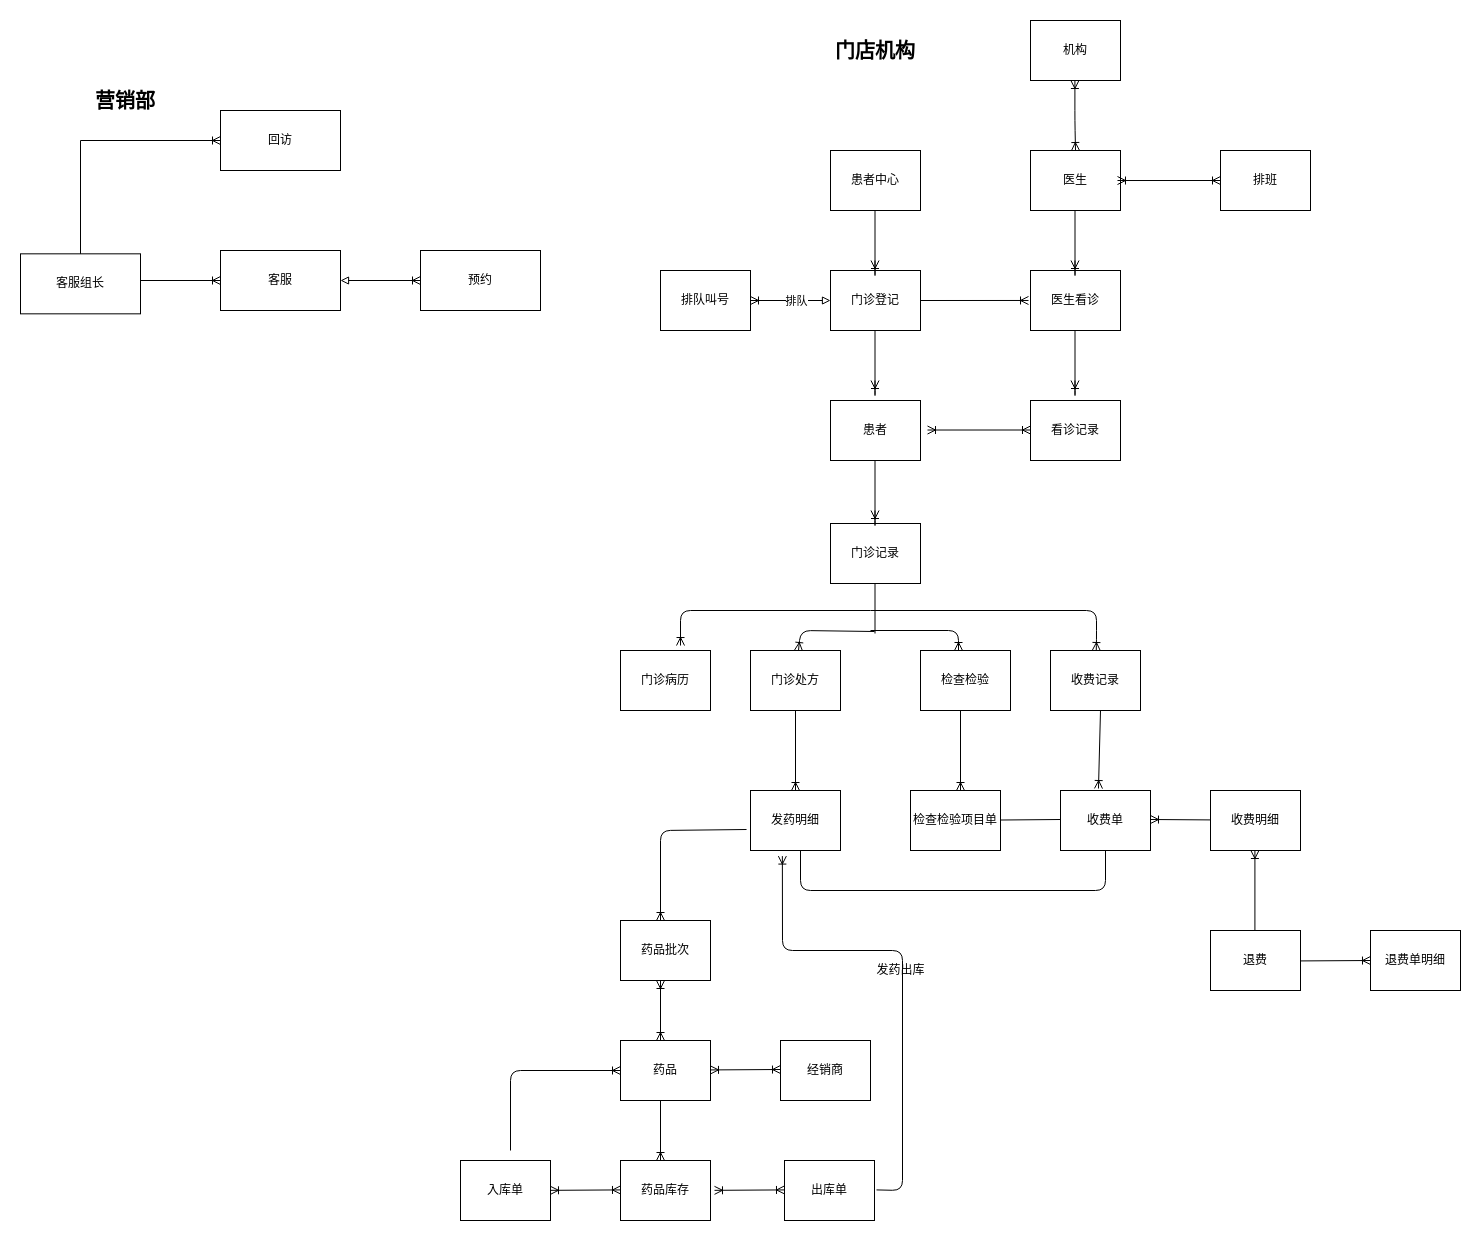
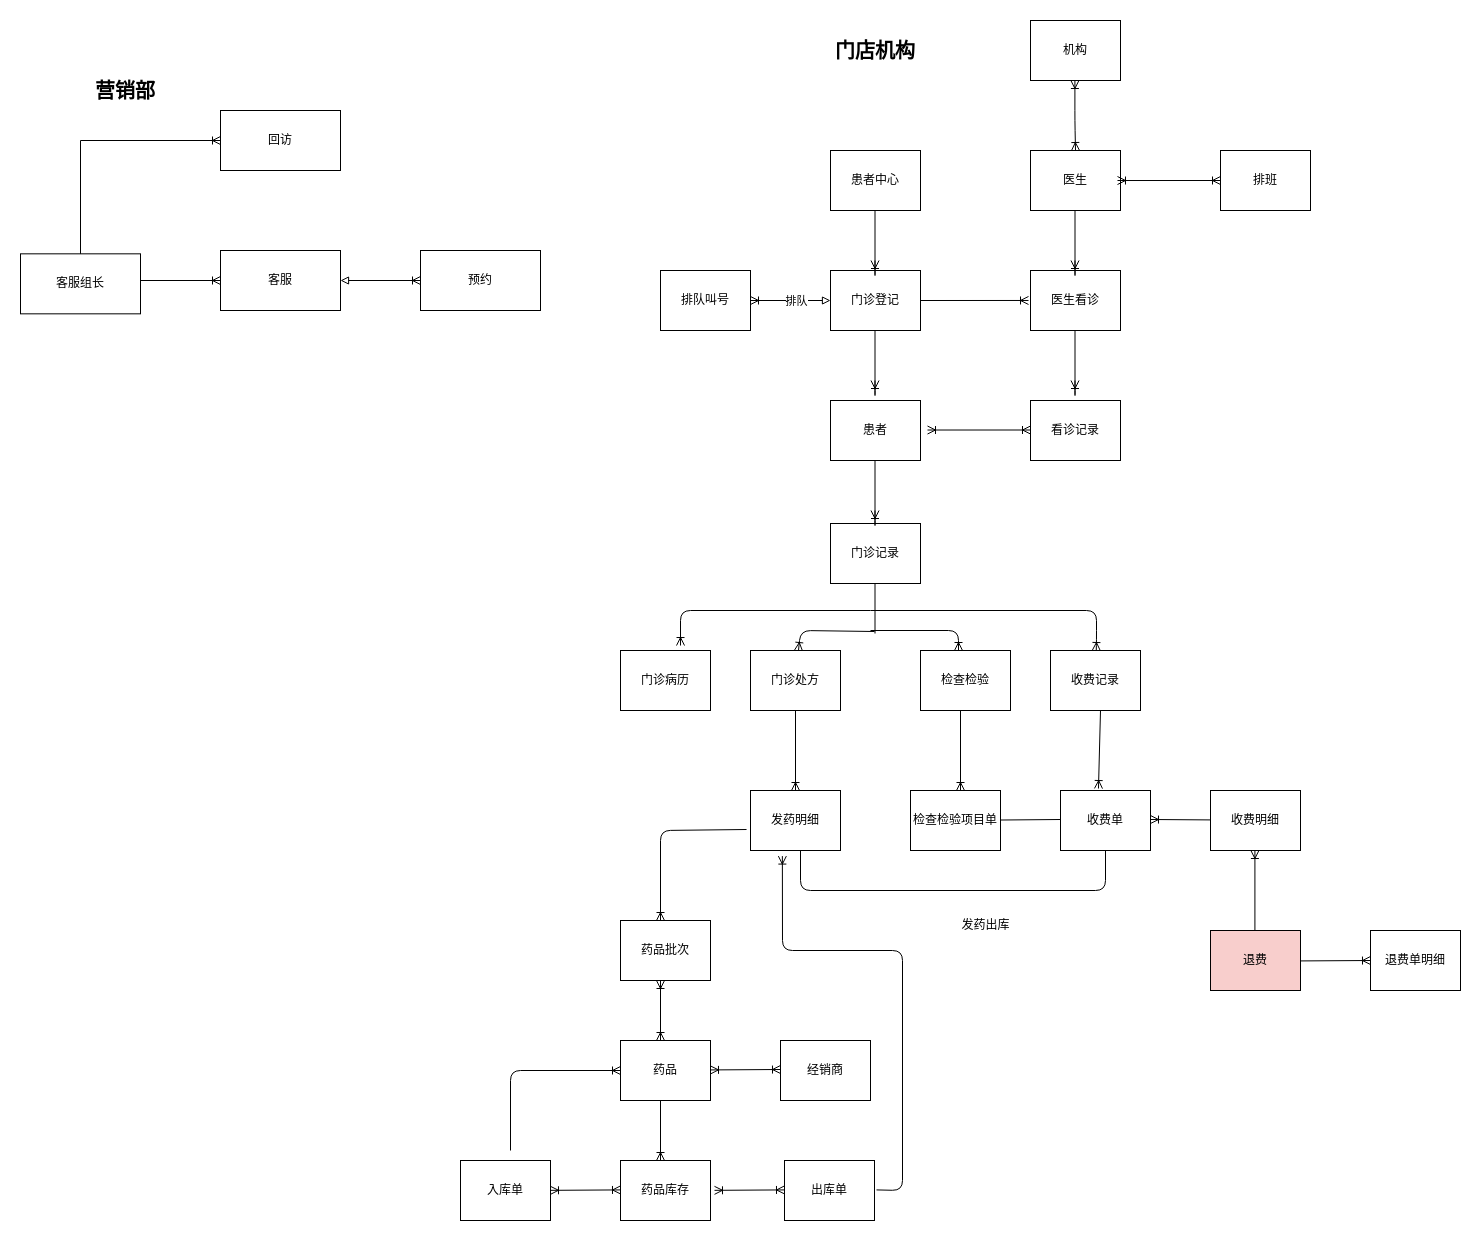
  <mxCell id="0" />
  <mxCell id="1" parent="0" />
  <mxCell id="2" value="机构" style="rounded=0;whiteSpace=wrap;html=1;" vertex="1" parent="1"><mxGeometry x="1030" y="20" width="90" height="60" as="geometry" /></mxCell>
  <mxCell id="3" value="患者" style="rounded=0;whiteSpace=wrap;html=1;" vertex="1" parent="1"><mxGeometry x="830" y="400" width="90" height="60" as="geometry" /></mxCell>
  <mxCell id="4" value="门诊记录" style="rounded=0;whiteSpace=wrap;html=1;" vertex="1" parent="1"><mxGeometry x="830" y="523" width="90" height="60" as="geometry" /></mxCell>
  <mxCell id="5" value="" style="endArrow=ERoneToMany;html=1;edgeStyle=orthogonalEdgeStyle;startArrow=none;startFill=0;endFill=0;" edge="1" parent="1"><mxGeometry width="50" height="50" relative="1" as="geometry"><mxPoint x="874.5" y="460" as="sourcePoint" /><mxPoint x="874.5" y="510" as="targetPoint" /><Array as="points"><mxPoint x="874" y="530" /><mxPoint x="874" y="530" /></Array></mxGeometry></mxCell>
  <mxCell id="6" value="门诊病历" style="rounded=0;whiteSpace=wrap;html=1;" vertex="1" parent="1"><mxGeometry x="620" y="650" width="90" height="60" as="geometry" /></mxCell>
  <mxCell id="7" value="门诊处方" style="rounded=0;whiteSpace=wrap;html=1;" vertex="1" parent="1"><mxGeometry x="750" y="650" width="90" height="60" as="geometry" /></mxCell>
  <mxCell id="8" value="收费记录" style="rounded=0;whiteSpace=wrap;html=1;" vertex="1" parent="1"><mxGeometry x="1050" y="650" width="90" height="60" as="geometry" /></mxCell>
  <mxCell id="9" value="" style="endArrow=none;html=1;exitX=0.667;exitY=-0.083;exitDx=0;exitDy=0;exitPerimeter=0;startArrow=ERoneToMany;startFill=0;" edge="1" parent="1" source="6"><mxGeometry width="50" height="50" relative="1" as="geometry"><mxPoint x="750" y="610" as="sourcePoint" /><mxPoint x="870" y="610" as="targetPoint" /><Array as="points"><mxPoint x="680" y="610" /></Array></mxGeometry></mxCell>
  <mxCell id="10" value="" style="endArrow=none;html=1;startArrow=ERoneToMany;startFill=0;" edge="1" parent="1" source="8"><mxGeometry width="50" height="50" relative="1" as="geometry"><mxPoint x="1110" y="635" as="sourcePoint" /><mxPoint x="870" y="610" as="targetPoint" /><Array as="points"><mxPoint x="1096" y="640" /><mxPoint x="1096" y="610" /></Array></mxGeometry></mxCell>
  <mxCell id="11" value="" style="endArrow=none;html=1;" edge="1" parent="1"><mxGeometry width="50" height="50" relative="1" as="geometry"><mxPoint x="874.5" y="633" as="sourcePoint" /><mxPoint x="874.5" y="583" as="targetPoint" /></mxGeometry></mxCell>
  <mxCell id="12" style="edgeStyle=orthogonalEdgeStyle;rounded=0;orthogonalLoop=1;jettySize=auto;html=1;exitX=0.5;exitY=0;exitDx=0;exitDy=0;startArrow=ERoneToMany;startFill=0;endArrow=ERoneToMany;endFill=0;" edge="1" parent="1"><mxGeometry relative="1" as="geometry"><mxPoint x="940" y="830" as="sourcePoint" /><mxPoint x="940" y="830" as="targetPoint" /></mxGeometry></mxCell>
  <mxCell id="13" value="" style="endArrow=none;html=1;startArrow=ERoneToMany;startFill=0;" edge="1" parent="1" source="7"><mxGeometry width="50" height="50" relative="1" as="geometry"><mxPoint x="830" y="650" as="sourcePoint" /><mxPoint x="874" y="631" as="targetPoint" /><Array as="points"><mxPoint x="800" y="630" /></Array></mxGeometry></mxCell>
  <mxCell id="14" value="" style="endArrow=ERoneToMany;html=1;endFill=0;" edge="1" parent="1"><mxGeometry width="50" height="50" relative="1" as="geometry"><mxPoint x="870" y="630" as="sourcePoint" /><mxPoint x="958" y="650" as="targetPoint" /><Array as="points"><mxPoint x="958" y="630" /></Array></mxGeometry></mxCell>
  <mxCell id="15" value="检查检验" style="rounded=0;whiteSpace=wrap;html=1;" vertex="1" parent="1"><mxGeometry x="920" y="650" width="90" height="60" as="geometry" /></mxCell>
  <mxCell id="16" value="门诊登记" style="rounded=0;whiteSpace=wrap;html=1;" vertex="1" parent="1"><mxGeometry x="830" y="270" width="90" height="60" as="geometry" /></mxCell>
  <mxCell id="17" value="" style="endArrow=ERoneToMany;html=1;edgeStyle=orthogonalEdgeStyle;startArrow=none;startFill=0;endFill=0;" edge="1" parent="1"><mxGeometry width="50" height="50" relative="1" as="geometry"><mxPoint x="874.5" y="330" as="sourcePoint" /><mxPoint x="874.5" y="380" as="targetPoint" /><Array as="points"><mxPoint x="874" y="400" /><mxPoint x="874" y="400" /></Array></mxGeometry></mxCell>
  <mxCell id="18" value="" style="endArrow=none;html=1;startArrow=ERoneToMany;startFill=0;exitX=0.422;exitY=-0.033;exitDx=0;exitDy=0;exitPerimeter=0;" edge="1" parent="1" source="19"><mxGeometry width="50" height="50" relative="1" as="geometry"><mxPoint x="1100" y="780" as="sourcePoint" /><mxPoint x="1100" y="710" as="targetPoint" /></mxGeometry></mxCell>
  <mxCell id="19" value="收费单" style="rounded=0;whiteSpace=wrap;html=1;" vertex="1" parent="1"><mxGeometry x="1060" y="790" width="90" height="60" as="geometry" /></mxCell>
  <mxCell id="20" value="医生看诊" style="rounded=0;whiteSpace=wrap;html=1;" vertex="1" parent="1"><mxGeometry x="1030" y="270" width="90" height="60" as="geometry" /></mxCell>
  <mxCell id="21" value="" style="endArrow=ERoneToMany;html=1;entryX=-0.011;entryY=0.383;entryDx=0;entryDy=0;entryPerimeter=0;startArrow=none;startFill=0;endFill=0;" edge="1" parent="1"><mxGeometry width="50" height="50" relative="1" as="geometry"><mxPoint x="920" y="300" as="sourcePoint" /><mxPoint x="1028.01" y="299.98" as="targetPoint" /></mxGeometry></mxCell>
  <mxCell id="22" value="患者中心" style="rounded=0;whiteSpace=wrap;html=1;" vertex="1" parent="1"><mxGeometry x="830" y="150" width="90" height="60" as="geometry" /></mxCell>
  <mxCell id="23" value="" style="endArrow=ERoneToMany;html=1;edgeStyle=orthogonalEdgeStyle;startArrow=none;startFill=0;endFill=0;" edge="1" parent="1"><mxGeometry width="50" height="50" relative="1" as="geometry"><mxPoint x="874.5" y="210" as="sourcePoint" /><mxPoint x="874.5" y="260" as="targetPoint" /><Array as="points"><mxPoint x="874" y="280" /><mxPoint x="874" y="280" /></Array></mxGeometry></mxCell>
  <mxCell id="24" value="医生" style="rounded=0;whiteSpace=wrap;html=1;" vertex="1" parent="1"><mxGeometry x="1030" y="150" width="90" height="60" as="geometry" /></mxCell>
  <mxCell id="25" value="" style="endArrow=ERoneToMany;html=1;edgeStyle=orthogonalEdgeStyle;startArrow=none;startFill=0;endFill=0;" edge="1" parent="1"><mxGeometry width="50" height="50" relative="1" as="geometry"><mxPoint x="1074.5" y="210" as="sourcePoint" /><mxPoint x="1074.5" y="260" as="targetPoint" /><Array as="points"><mxPoint x="1074" y="280" /><mxPoint x="1074" y="280" /></Array></mxGeometry></mxCell>
  <mxCell id="26" value="排班" style="rounded=0;whiteSpace=wrap;html=1;" vertex="1" parent="1"><mxGeometry x="1220" y="150" width="90" height="60" as="geometry" /></mxCell>
  <mxCell id="27" value="" style="endArrow=ERoneToMany;html=1;entryX=-0.011;entryY=0.383;entryDx=0;entryDy=0;entryPerimeter=0;startArrow=ERoneToMany;startFill=0;endFill=0;" edge="1" parent="1"><mxGeometry width="50" height="50" relative="1" as="geometry"><mxPoint x="1116.99" y="180.02" as="sourcePoint" /><mxPoint x="1220" y="180" as="targetPoint" /></mxGeometry></mxCell>
  <mxCell id="28" value="看诊记录" style="rounded=0;whiteSpace=wrap;html=1;" vertex="1" parent="1"><mxGeometry x="1030" y="400" width="90" height="60" as="geometry" /></mxCell>
  <mxCell id="29" value="" style="endArrow=ERoneToMany;html=1;edgeStyle=orthogonalEdgeStyle;startArrow=none;startFill=0;endFill=0;" edge="1" parent="1"><mxGeometry width="50" height="50" relative="1" as="geometry"><mxPoint x="1074.5" y="330" as="sourcePoint" /><mxPoint x="1074.5" y="380" as="targetPoint" /><Array as="points"><mxPoint x="1074" y="400" /><mxPoint x="1074" y="400" /></Array></mxGeometry></mxCell>
  <mxCell id="30" value="" style="endArrow=ERoneToMany;html=1;entryX=-0.011;entryY=0.383;entryDx=0;entryDy=0;entryPerimeter=0;startArrow=ERoneToMany;startFill=0;endFill=0;" edge="1" parent="1"><mxGeometry width="50" height="50" relative="1" as="geometry"><mxPoint x="926.99" y="429.52" as="sourcePoint" /><mxPoint x="1030" y="429.5" as="targetPoint" /></mxGeometry></mxCell>
  <mxCell id="31" value="发药明细" style="rounded=0;whiteSpace=wrap;html=1;" vertex="1" parent="1"><mxGeometry x="750" y="790" width="90" height="60" as="geometry" /></mxCell>
  <mxCell id="32" value="" style="endArrow=ERoneToMany;html=1;edgeStyle=orthogonalEdgeStyle;startArrow=none;startFill=0;endFill=0;" edge="1" parent="1" source="7" target="31"><mxGeometry width="50" height="50" relative="1" as="geometry"><mxPoint x="824.5" y="720" as="sourcePoint" /><mxPoint x="824.5" y="770" as="targetPoint" /><Array as="points" /></mxGeometry></mxCell>
  <mxCell id="33" value="检查检验项目单" style="rounded=0;whiteSpace=wrap;html=1;" vertex="1" parent="1"><mxGeometry x="910" y="790" width="90" height="60" as="geometry" /></mxCell>
  <mxCell id="34" value="" style="endArrow=ERoneToMany;html=1;edgeStyle=orthogonalEdgeStyle;startArrow=none;startFill=0;endFill=0;" edge="1" parent="1"><mxGeometry width="50" height="50" relative="1" as="geometry"><mxPoint x="960" y="710" as="sourcePoint" /><mxPoint x="960" y="790" as="targetPoint" /><Array as="points" /></mxGeometry></mxCell>
  <mxCell id="35" value="" style="endArrow=none;html=1;exitX=0.5;exitY=1;exitDx=0;exitDy=0;startArrow=none;startFill=0;endFill=0;" edge="1" parent="1" source="19"><mxGeometry width="50" height="50" relative="1" as="geometry"><mxPoint x="1120" y="890" as="sourcePoint" /><mxPoint x="800" y="850" as="targetPoint" /><Array as="points"><mxPoint x="1105" y="890" /><mxPoint x="800" y="890" /></Array></mxGeometry></mxCell>
  <mxCell id="36" value="" style="endArrow=none;html=1;startArrow=none;startFill=0;endFill=0;" edge="1" parent="1"><mxGeometry width="50" height="50" relative="1" as="geometry"><mxPoint x="1000" y="819.52" as="sourcePoint" /><mxPoint x="1060" y="819" as="targetPoint" /></mxGeometry></mxCell>
  <mxCell id="37" value="药品批次" style="rounded=0;whiteSpace=wrap;html=1;" vertex="1" parent="1"><mxGeometry x="620" y="920" width="90" height="60" as="geometry" /></mxCell>
  <mxCell id="38" value="" style="endArrow=none;html=1;entryX=-0.044;entryY=0.65;entryDx=0;entryDy=0;entryPerimeter=0;endFill=0;startArrow=ERoneToMany;startFill=0;" edge="1" parent="1" target="31"><mxGeometry width="50" height="50" relative="1" as="geometry"><mxPoint x="660" y="920" as="sourcePoint" /><mxPoint x="660" y="810" as="targetPoint" /><Array as="points"><mxPoint x="660" y="830" /></Array></mxGeometry></mxCell>
  <mxCell id="39" value="药品" style="rounded=0;whiteSpace=wrap;html=1;" vertex="1" parent="1"><mxGeometry x="620" y="1040" width="90" height="60" as="geometry" /></mxCell>
  <mxCell id="40" value="" style="endArrow=ERoneToMany;html=1;edgeStyle=orthogonalEdgeStyle;startArrow=ERoneToMany;startFill=0;endFill=0;" edge="1" parent="1"><mxGeometry width="50" height="50" relative="1" as="geometry"><mxPoint x="660" y="980" as="sourcePoint" /><mxPoint x="660" y="1040" as="targetPoint" /><Array as="points" /></mxGeometry></mxCell>
  <mxCell id="41" value="药品库存" style="rounded=0;whiteSpace=wrap;html=1;" vertex="1" parent="1"><mxGeometry x="620" y="1160" width="90" height="60" as="geometry" /></mxCell>
  <mxCell id="42" value="" style="endArrow=ERoneToMany;html=1;edgeStyle=orthogonalEdgeStyle;startArrow=none;startFill=0;endFill=0;" edge="1" parent="1"><mxGeometry width="50" height="50" relative="1" as="geometry"><mxPoint x="660" y="1100" as="sourcePoint" /><mxPoint x="660" y="1160" as="targetPoint" /><Array as="points" /></mxGeometry></mxCell>
  <mxCell id="43" value="经销商" style="rounded=0;whiteSpace=wrap;html=1;" vertex="1" parent="1"><mxGeometry x="780" y="1040" width="90" height="60" as="geometry" /></mxCell>
  <mxCell id="44" value="" style="endArrow=ERoneToMany;html=1;startArrow=ERoneToMany;startFill=0;endFill=0;" edge="1" parent="1"><mxGeometry width="50" height="50" relative="1" as="geometry"><mxPoint x="710" y="1069.43" as="sourcePoint" /><mxPoint x="780" y="1069" as="targetPoint" /></mxGeometry></mxCell>
  <mxCell id="45" value="入库单" style="rounded=0;whiteSpace=wrap;html=1;" vertex="1" parent="1"><mxGeometry x="460" y="1160" width="90" height="60" as="geometry" /></mxCell>
  <mxCell id="46" value="" style="endArrow=ERoneToMany;html=1;endFill=0;" edge="1" parent="1"><mxGeometry width="50" height="50" relative="1" as="geometry"><mxPoint x="510" y="1150" as="sourcePoint" /><mxPoint x="620" y="1070" as="targetPoint" /><Array as="points"><mxPoint x="510" y="1070" /></Array></mxGeometry></mxCell>
  <mxCell id="47" value="" style="endArrow=ERoneToMany;html=1;startArrow=ERoneToMany;startFill=0;endFill=0;" edge="1" parent="1"><mxGeometry width="50" height="50" relative="1" as="geometry"><mxPoint x="550" y="1189.84" as="sourcePoint" /><mxPoint x="620" y="1189.41" as="targetPoint" /></mxGeometry></mxCell>
  <mxCell id="48" value="出库单" style="rounded=0;whiteSpace=wrap;html=1;" vertex="1" parent="1"><mxGeometry x="784" y="1160" width="90" height="60" as="geometry" /></mxCell>
  <mxCell id="49" value="" style="endArrow=ERoneToMany;html=1;startArrow=ERoneToMany;startFill=0;endFill=0;" edge="1" parent="1"><mxGeometry width="50" height="50" relative="1" as="geometry"><mxPoint x="714" y="1189.84" as="sourcePoint" /><mxPoint x="784" y="1189.41" as="targetPoint" /></mxGeometry></mxCell>
  <mxCell id="50" value="" style="endArrow=ERoneToMany;html=1;entryX=0.354;entryY=1.093;entryDx=0;entryDy=0;entryPerimeter=0;endFill=0;" edge="1" parent="1" target="31"><mxGeometry width="50" height="50" relative="1" as="geometry"><mxPoint x="876" y="1189.41" as="sourcePoint" /><mxPoint x="784" y="860" as="targetPoint" /><Array as="points"><mxPoint x="902" y="1190" /><mxPoint x="902" y="950" /><mxPoint x="782" y="950" /></Array></mxGeometry></mxCell>
- <mxCell id="51" value="发药出库" style="text;html=1;align=center;verticalAlign=middle;resizable=0;points=[];autosize=1;" vertex="1" parent="1"><mxGeometry x="870" y="960" width="60" height="20" as="geometry" /></mxCell>
+ <mxCell id="51" value="发药出库" style="text;html=1;align=center;verticalAlign=middle;resizable=0;points=[];autosize=1;" vertex="1" parent="1"><mxGeometry x="955" y="915" width="60" height="20" as="geometry" /></mxCell>
  <mxCell id="52" value="收费明细" style="rounded=0;whiteSpace=wrap;html=1;" vertex="1" parent="1"><mxGeometry x="1210" y="790" width="90" height="60" as="geometry" /></mxCell>
  <mxCell id="53" value="" style="endArrow=none;html=1;startArrow=ERoneToMany;startFill=0;endFill=0;" edge="1" parent="1"><mxGeometry width="50" height="50" relative="1" as="geometry"><mxPoint x="1150" y="819" as="sourcePoint" /><mxPoint x="1210" y="819.41" as="targetPoint" /></mxGeometry></mxCell>
  <mxCell id="54" value="" style="endArrow=ERoneToMany;html=1;edgeStyle=orthogonalEdgeStyle;startArrow=ERoneToMany;startFill=0;endFill=0;entryX=0.5;entryY=0;entryDx=0;entryDy=0;" edge="1" parent="1" target="24"><mxGeometry width="50" height="50" relative="1" as="geometry"><mxPoint x="1074.41" y="80" as="sourcePoint" /><mxPoint x="1074.41" y="130" as="targetPoint" /><Array as="points"><mxPoint x="1074" y="120" /></Array></mxGeometry></mxCell>
  <mxCell id="55" style="edgeStyle=orthogonalEdgeStyle;rounded=0;orthogonalLoop=1;jettySize=auto;html=1;startArrow=ERoneToMany;startFill=0;endArrow=block;endFill=0;" edge="1" parent="1" source="57" target="16"><mxGeometry relative="1" as="geometry" /></mxCell>
  <mxCell id="56" value="排队" style="edgeLabel;html=1;align=center;verticalAlign=middle;resizable=0;points=[];" vertex="1" connectable="0" parent="55"><mxGeometry x="-0.168" y="-1" relative="1" as="geometry"><mxPoint x="12" y="-1" as="offset" /></mxGeometry></mxCell>
  <mxCell id="57" value="排队叫号" style="rounded=0;whiteSpace=wrap;html=1;" vertex="1" parent="1"><mxGeometry x="660" y="270" width="90" height="60" as="geometry" /></mxCell>
- <mxCell id="58" value="退费" style="rounded=0;whiteSpace=wrap;html=1;" vertex="1" parent="1"><mxGeometry x="1210" y="930" width="90" height="60" as="geometry" /></mxCell>
+ <mxCell id="58" value="退费" style="rounded=0;whiteSpace=wrap;html=1;fillColor=#f8cecc;" vertex="1" parent="1"><mxGeometry x="1210" y="930" width="90" height="60" as="geometry" /></mxCell>
  <mxCell id="59" value="" style="endArrow=none;html=1;edgeStyle=orthogonalEdgeStyle;startArrow=ERoneToMany;startFill=0;endFill=0;" edge="1" parent="1"><mxGeometry width="50" height="50" relative="1" as="geometry"><mxPoint x="1254.41" y="850" as="sourcePoint" /><mxPoint x="1254.41" y="930" as="targetPoint" /><Array as="points" /></mxGeometry></mxCell>
  <mxCell id="60" value="退费单明细" style="rounded=0;whiteSpace=wrap;html=1;" vertex="1" parent="1"><mxGeometry x="1370" y="930" width="90" height="60" as="geometry" /></mxCell>
  <mxCell id="61" value="" style="endArrow=ERoneToMany;html=1;startArrow=none;startFill=0;endFill=0;" edge="1" parent="1"><mxGeometry width="50" height="50" relative="1" as="geometry"><mxPoint x="1300" y="960.43" as="sourcePoint" /><mxPoint x="1370" y="960" as="targetPoint" /></mxGeometry></mxCell>
  <mxCell id="62" value="客服组长" style="rounded=0;whiteSpace=wrap;html=1;" vertex="1" parent="1"><mxGeometry x="20" y="253.33" width="120" height="60" as="geometry" /></mxCell>
  <mxCell id="63" style="edgeStyle=orthogonalEdgeStyle;rounded=0;orthogonalLoop=1;jettySize=auto;html=1;endArrow=none;endFill=0;startArrow=ERoneToMany;startFill=0;" edge="1" parent="1" source="64"><mxGeometry relative="1" as="geometry"><mxPoint x="140" y="280" as="targetPoint" /></mxGeometry></mxCell>
  <mxCell id="64" value="客服" style="rounded=0;whiteSpace=wrap;html=1;" vertex="1" parent="1"><mxGeometry y="250" width="120" height="60" as="geometry" x="220" /></mxCell>
  <mxCell id="65" style="edgeStyle=orthogonalEdgeStyle;rounded=0;orthogonalLoop=1;jettySize=auto;html=1;startArrow=ERoneToMany;startFill=0;endArrow=none;endFill=0;" edge="1" parent="1" source="66" target="62"><mxGeometry relative="1" as="geometry" /></mxCell>
  <mxCell id="66" value="回访" style="rounded=0;whiteSpace=wrap;html=1;" vertex="1" parent="1"><mxGeometry y="110" width="120" height="60" as="geometry" x="220" /></mxCell>
  <mxCell id="67" style="edgeStyle=orthogonalEdgeStyle;rounded=0;orthogonalLoop=1;jettySize=auto;html=1;startArrow=ERoneToMany;startFill=0;endArrow=block;endFill=0;" edge="1" parent="1" source="68" target="64"><mxGeometry relative="1" as="geometry" /></mxCell>
  <mxCell id="68" value="预约" style="rounded=0;whiteSpace=wrap;html=1;" vertex="1" parent="1"><mxGeometry x="420" y="250" width="120" height="60" as="geometry" /></mxCell>
- <mxCell id="69" value="&lt;font style=&quot;font-size: 20px&quot;&gt;&lt;b&gt;营销部&lt;/b&gt;&lt;/font&gt;" style="text;html=1;align=center;verticalAlign=middle;whiteSpace=wrap;rounded=0;" vertex="1" parent="1"><mxGeometry x="80" y="90" width="90" height="20" as="geometry" /></mxCell>
+ <mxCell id="69" value="&lt;font style=&quot;font-size: 20px&quot;&gt;&lt;b&gt;营销部&lt;/b&gt;&lt;/font&gt;" style="text;html=1;align=center;verticalAlign=middle;whiteSpace=wrap;rounded=0;" vertex="1" parent="1"><mxGeometry x="80" y="80" width="90" height="20" as="geometry" /></mxCell>
  <mxCell id="70" value="&lt;font style=&quot;font-size: 20px&quot;&gt;&lt;b&gt;门店机构&lt;/b&gt;&lt;/font&gt;" style="text;html=1;align=center;verticalAlign=middle;whiteSpace=wrap;rounded=0;" vertex="1" parent="1"><mxGeometry x="830" y="40" width="90" height="20" as="geometry" /></mxCell>
